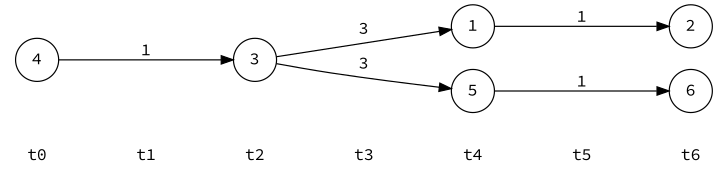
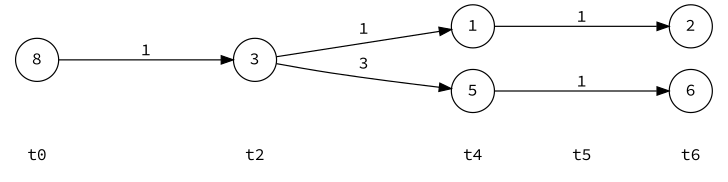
  digraph {
    fontname="Source Code Pro"
    rankdir=LR
    node [fontname="Source Code Pro" shape=none]
    edge [color=white fontname="Source Code Pro"]
    t4
    1 [shape=circle]
    t6
    2 [shape=circle]
    t2
    3 [shape=circle]
    t0
-   4 [shape=circle]
+   4 [shape=circle label=8]
    5 [shape=circle]
    6 [shape=circle]
    t5
-   t3
-   t1
    subgraph sub_1 {
      rank=same
      t4
      1
    }
    subgraph sub_2 {
      rank=same
      t6
      2
    }
    subgraph sub_3 {
      rank=same
      t2
      3
    }
    subgraph sub_4 {
      rank=same
      t0
      4
    }
    subgraph sub_5 {
      rank=same
      t4
      5
    }
    subgraph sub_6 {
      rank=same
      t6
      6
    }
    t4 -> t5
    1 -> 2 [label=1 color=""]
-   t2 -> t3
-   3 -> 1 [label=3 color=""]
+   3 -> 1 [label=1 color=""]
    3 -> 5 [label=3 color=""]
-   t0 -> t1
    4 -> 3 [label=1 color=""]
    5 -> 6 [label=1 color=""]
    t5 -> t6
-   t3 -> t4
-   t1 -> t2
  }
